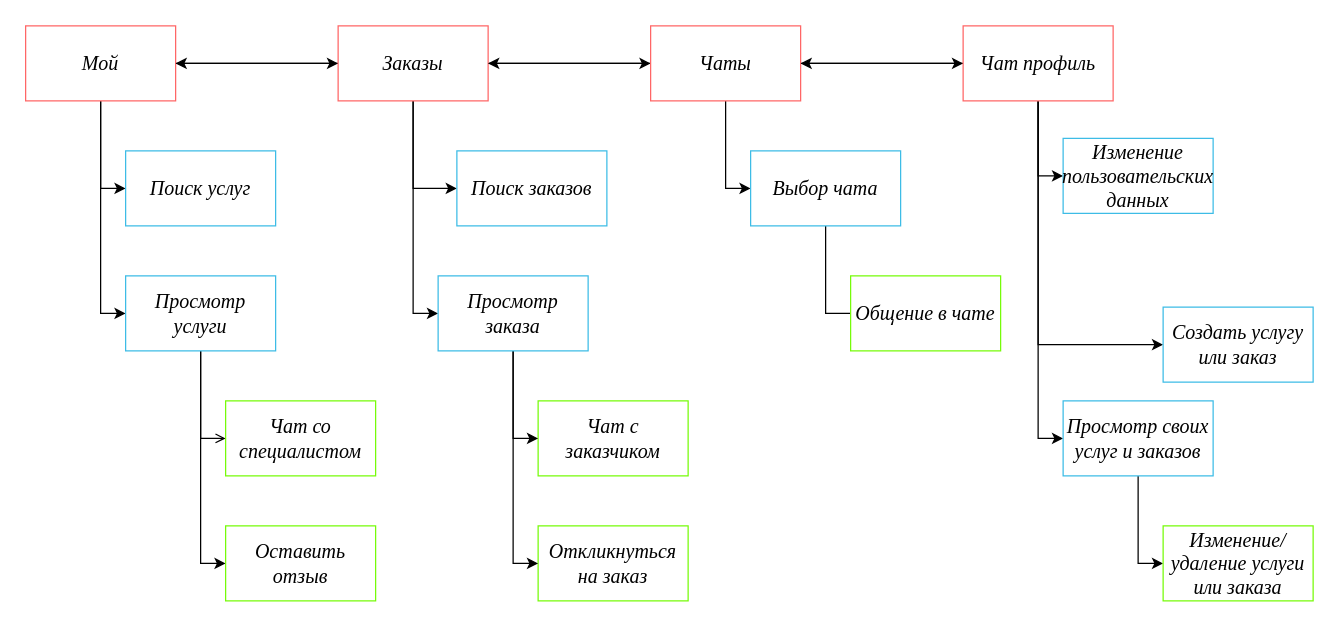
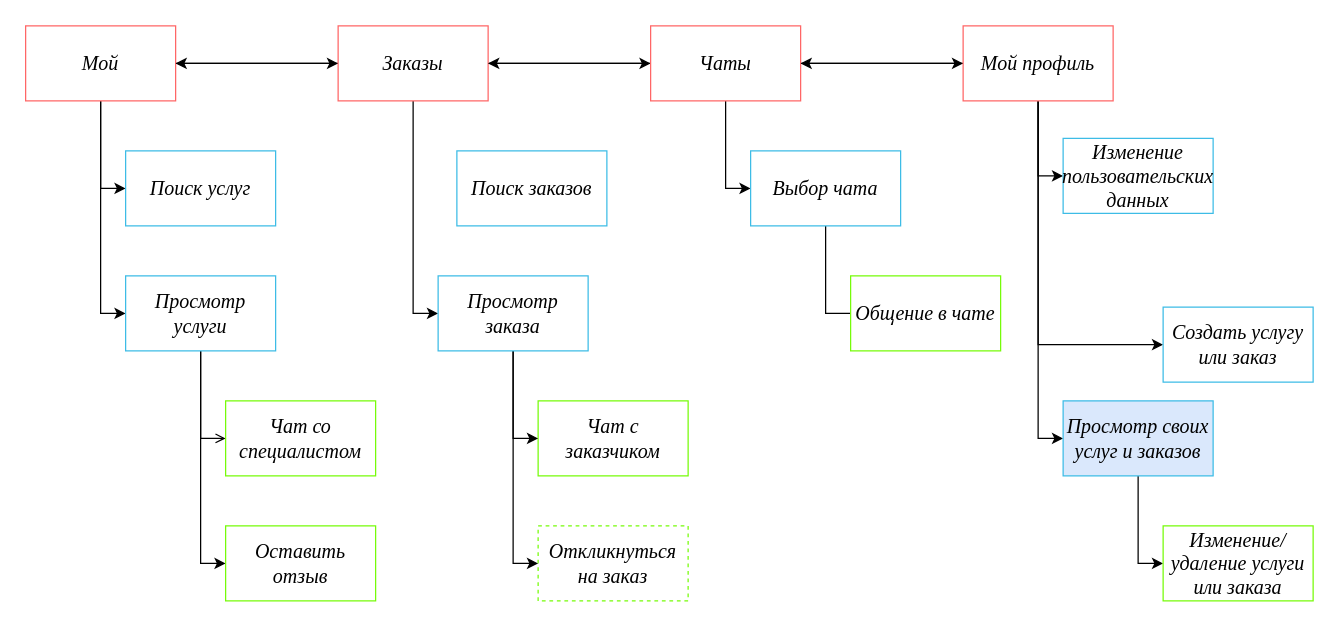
  <mxCell id="0" />
  <mxCell id="1" parent="0" />
  <mxCell id="2" style="edgeStyle=orthogonalEdgeStyle;rounded=0;orthogonalLoop=1;jettySize=auto;html=1;exitX=0.5;exitY=1;exitDx=0;exitDy=0;entryX=0;entryY=0.5;entryDx=0;entryDy=0;fontSize=16;" parent="1" source="5" target="20" edge="1"><mxGeometry relative="1" as="geometry" /></mxCell>
  <mxCell id="3" style="edgeStyle=orthogonalEdgeStyle;rounded=0;orthogonalLoop=1;jettySize=auto;html=1;exitX=0.5;exitY=1;exitDx=0;exitDy=0;entryX=0;entryY=0.5;entryDx=0;entryDy=0;fontSize=16;" parent="1" source="5" target="19" edge="1"><mxGeometry relative="1" as="geometry"><mxPoint x="60" y="240" as="targetPoint" /></mxGeometry></mxCell>
  <mxCell id="4" style="edgeStyle=orthogonalEdgeStyle;rounded=0;orthogonalLoop=1;jettySize=auto;html=1;exitX=1;exitY=0.5;exitDx=0;exitDy=0;entryX=0;entryY=0.5;entryDx=0;entryDy=0;fontSize=16;" parent="1" source="5" target="10" edge="1"><mxGeometry relative="1" as="geometry" /></mxCell>
  <mxCell id="5" value="Мой" style="rounded=0;whiteSpace=wrap;html=1;fontFamily=GOST type A Regular;fontSource=https%3A%2F%2Fwebfonts.pro%2Flight-fonts%2F123-gost_type_a.html;fontStyle=2;strokeColor=#ff6666;fontSize=16;" parent="1" vertex="1"><mxGeometry x="20" y="20" width="120" height="60" as="geometry" /></mxCell>
- <mxCell id="6" style="edgeStyle=orthogonalEdgeStyle;rounded=0;orthogonalLoop=1;jettySize=auto;html=1;exitX=0.5;exitY=1;exitDx=0;exitDy=0;entryX=0;entryY=0.5;entryDx=0;entryDy=0;fontSize=16;" parent="1" source="10" target="11" edge="1"><mxGeometry relative="1" as="geometry" /></mxCell>
  <mxCell id="7" style="edgeStyle=orthogonalEdgeStyle;rounded=0;orthogonalLoop=1;jettySize=auto;html=1;exitX=0.5;exitY=1;exitDx=0;exitDy=0;entryX=0;entryY=0.5;entryDx=0;entryDy=0;fontSize=16;" parent="1" source="10" target="31" edge="1"><mxGeometry relative="1" as="geometry" /></mxCell>
  <mxCell id="8" style="edgeStyle=orthogonalEdgeStyle;rounded=0;orthogonalLoop=1;jettySize=auto;html=1;exitX=0;exitY=0.5;exitDx=0;exitDy=0;entryX=1;entryY=0.5;entryDx=0;entryDy=0;fontSize=16;" parent="1" source="10" target="5" edge="1"><mxGeometry relative="1" as="geometry" /></mxCell>
  <mxCell id="9" style="edgeStyle=orthogonalEdgeStyle;rounded=0;orthogonalLoop=1;jettySize=auto;html=1;exitX=1;exitY=0.5;exitDx=0;exitDy=0;entryX=0;entryY=0.5;entryDx=0;entryDy=0;fontSize=16;" parent="1" source="10" target="16" edge="1"><mxGeometry relative="1" as="geometry" /></mxCell>
  <mxCell id="10" value="Заказы" style="rounded=0;whiteSpace=wrap;html=1;fontFamily=GOST type A Regular;fontSource=https%3A%2F%2Fwebfonts.pro%2Flight-fonts%2F123-gost_type_a.html;fontStyle=2;strokeColor=#ff6666;fontSize=16;" parent="1" vertex="1"><mxGeometry x="270" y="20" width="120" height="60" as="geometry" /></mxCell>
  <mxCell id="11" value="Поиск заказов" style="rounded=0;whiteSpace=wrap;html=1;fontFamily=GOST type A Regular;fontSource=https%3A%2F%2Fwebfonts.pro%2Flight-fonts%2F123-gost_type_a.html;fontStyle=2;strokeColor=#3dbce6;fontSize=16;" parent="1" vertex="1"><mxGeometry x="365" y="120" width="120" height="60" as="geometry" /></mxCell>
  <mxCell id="12" value="Чат с заказчиком" style="rounded=0;whiteSpace=wrap;html=1;fontFamily=GOST type A Regular;fontSource=https%3A%2F%2Fwebfonts.pro%2Flight-fonts%2F123-gost_type_a.html;fontStyle=2;strokeColor=#76fb09;fontSize=16;" parent="1" vertex="1"><mxGeometry x="430" y="320" width="120" height="60" as="geometry" /></mxCell>
  <mxCell id="13" style="edgeStyle=orthogonalEdgeStyle;rounded=0;orthogonalLoop=1;jettySize=auto;html=1;exitX=0.5;exitY=1;exitDx=0;exitDy=0;entryX=0;entryY=0.5;entryDx=0;entryDy=0;fontSize=16;" parent="1" source="16" target="33" edge="1"><mxGeometry relative="1" as="geometry" /></mxCell>
  <mxCell id="14" style="edgeStyle=orthogonalEdgeStyle;rounded=0;orthogonalLoop=1;jettySize=auto;html=1;exitX=0;exitY=0.5;exitDx=0;exitDy=0;entryX=1;entryY=0.5;entryDx=0;entryDy=0;fontSize=16;" parent="1" source="16" target="10" edge="1"><mxGeometry relative="1" as="geometry" /></mxCell>
  <mxCell id="15" style="edgeStyle=orthogonalEdgeStyle;rounded=0;orthogonalLoop=1;jettySize=auto;html=1;exitX=1;exitY=0.5;exitDx=0;exitDy=0;entryX=0;entryY=0.5;entryDx=0;entryDy=0;fontSize=16;" parent="1" source="16" target="26" edge="1"><mxGeometry relative="1" as="geometry" /></mxCell>
  <mxCell id="16" value="Чаты" style="rounded=0;whiteSpace=wrap;html=1;fontFamily=GOST type A Regular;fontSource=https%3A%2F%2Fwebfonts.pro%2Flight-fonts%2F123-gost_type_a.html;fontStyle=2;strokeColor=#ff6666;fontSize=16;" parent="1" vertex="1"><mxGeometry x="520" y="20" width="120" height="60" as="geometry" /></mxCell>
  <mxCell id="17" style="edgeStyle=orthogonalEdgeStyle;rounded=0;orthogonalLoop=1;jettySize=auto;html=1;exitX=0.5;exitY=1;exitDx=0;exitDy=0;entryX=0;entryY=0.5;entryDx=0;entryDy=0;fontSize=16;endArrow=open;" parent="1" source="19" target="27" edge="1"><mxGeometry relative="1" as="geometry" /></mxCell>
  <mxCell id="18" style="edgeStyle=orthogonalEdgeStyle;rounded=0;orthogonalLoop=1;jettySize=auto;html=1;exitX=0.5;exitY=1;exitDx=0;exitDy=0;entryX=0;entryY=0.5;entryDx=0;entryDy=0;fontSize=16;" parent="1" source="19" target="28" edge="1"><mxGeometry relative="1" as="geometry" /></mxCell>
  <mxCell id="19" value="Просмотр услуги" style="rounded=0;whiteSpace=wrap;html=1;fontFamily=GOST type A Regular;fontSource=https%3A%2F%2Fwebfonts.pro%2Flight-fonts%2F123-gost_type_a.html;fontStyle=2;strokeColor=#3dbce6;fontSize=16;" parent="1" vertex="1"><mxGeometry x="100" y="220" width="120" height="60" as="geometry" /></mxCell>
  <mxCell id="20" value="Поиск услуг" style="rounded=0;whiteSpace=wrap;html=1;fontFamily=GOST type A Regular;fontSource=https%3A%2F%2Fwebfonts.pro%2Flight-fonts%2F123-gost_type_a.html;fontStyle=2;strokeColor=#3dbce6;fontSize=16;" parent="1" vertex="1"><mxGeometry x="100" y="120" width="120" height="60" as="geometry" /></mxCell>
- <mxCell id="21" value="Откликнуться на заказ" style="rounded=0;whiteSpace=wrap;html=1;fontFamily=GOST type A Regular;fontSource=https%3A%2F%2Fwebfonts.pro%2Flight-fonts%2F123-gost_type_a.html;fontStyle=2;strokeColor=#76fb09;fontSize=16;" parent="1" vertex="1"><mxGeometry x="430" y="420" width="120" height="60" as="geometry" /></mxCell>
+ <mxCell id="21" value="Откликнуться на заказ" style="rounded=0;whiteSpace=wrap;html=1;fontFamily=GOST type A Regular;fontSource=https%3A%2F%2Fwebfonts.pro%2Flight-fonts%2F123-gost_type_a.html;fontStyle=2;strokeColor=#76fb09;fontSize=16;dashed=1;" parent="1" vertex="1"><mxGeometry x="430" y="420" width="120" height="60" as="geometry" /></mxCell>
  <mxCell id="22" style="edgeStyle=orthogonalEdgeStyle;rounded=0;orthogonalLoop=1;jettySize=auto;html=1;exitX=0.5;exitY=1;exitDx=0;exitDy=0;entryX=0;entryY=0.5;entryDx=0;entryDy=0;fontSize=16;" parent="1" source="26" target="35" edge="1"><mxGeometry relative="1" as="geometry" /></mxCell>
  <mxCell id="23" style="edgeStyle=orthogonalEdgeStyle;rounded=0;orthogonalLoop=1;jettySize=auto;html=1;exitX=0.5;exitY=1;exitDx=0;exitDy=0;entryX=0;entryY=0.5;entryDx=0;entryDy=0;fontSize=16;" parent="1" source="26" target="37" edge="1"><mxGeometry relative="1" as="geometry" /></mxCell>
  <mxCell id="24" style="edgeStyle=orthogonalEdgeStyle;rounded=0;orthogonalLoop=1;jettySize=auto;html=1;exitX=0.5;exitY=1;exitDx=0;exitDy=0;entryX=0;entryY=0.5;entryDx=0;entryDy=0;fontSize=16;" parent="1" source="26" target="38" edge="1"><mxGeometry relative="1" as="geometry" /></mxCell>
  <mxCell id="25" style="edgeStyle=orthogonalEdgeStyle;rounded=0;orthogonalLoop=1;jettySize=auto;html=1;exitX=0;exitY=0.5;exitDx=0;exitDy=0;fontSize=16;" parent="1" source="26" target="16" edge="1"><mxGeometry relative="1" as="geometry" /></mxCell>
- <mxCell id="26" value="Чат профиль" style="rounded=0;whiteSpace=wrap;html=1;fontFamily=GOST type A Regular;fontSource=https%3A%2F%2Fwebfonts.pro%2Flight-fonts%2F123-gost_type_a.html;fontStyle=2;strokeColor=#ff6666;fontSize=16;" parent="1" vertex="1"><mxGeometry x="770" y="20" width="120" height="60" as="geometry" /></mxCell>
+ <mxCell id="26" value="Мой профиль" style="rounded=0;whiteSpace=wrap;html=1;fontFamily=GOST type A Regular;fontSource=https%3A%2F%2Fwebfonts.pro%2Flight-fonts%2F123-gost_type_a.html;fontStyle=2;strokeColor=#ff6666;fontSize=16;" parent="1" vertex="1"><mxGeometry x="770" y="20" width="120" height="60" as="geometry" /></mxCell>
  <mxCell id="27" value="Чат со специалистом" style="rounded=0;whiteSpace=wrap;html=1;fontFamily=GOST type A Regular;fontSource=https%3A%2F%2Fwebfonts.pro%2Flight-fonts%2F123-gost_type_a.html;fontStyle=2;strokeColor=#76fb09;fontSize=16;" parent="1" vertex="1"><mxGeometry x="180" y="320" width="120" height="60" as="geometry" /></mxCell>
  <mxCell id="28" value="Оставить отзыв" style="rounded=0;whiteSpace=wrap;html=1;fontFamily=GOST type A Regular;fontSource=https%3A%2F%2Fwebfonts.pro%2Flight-fonts%2F123-gost_type_a.html;fontStyle=2;strokeColor=#76fb09;fontSize=16;" parent="1" vertex="1"><mxGeometry x="180" y="420" width="120" height="60" as="geometry" /></mxCell>
  <mxCell id="29" style="edgeStyle=orthogonalEdgeStyle;rounded=0;orthogonalLoop=1;jettySize=auto;html=1;exitX=0.5;exitY=1;exitDx=0;exitDy=0;entryX=0;entryY=0.5;entryDx=0;entryDy=0;fontSize=16;" parent="1" source="31" target="12" edge="1"><mxGeometry relative="1" as="geometry" /></mxCell>
  <mxCell id="30" style="edgeStyle=orthogonalEdgeStyle;rounded=0;orthogonalLoop=1;jettySize=auto;html=1;exitX=0.5;exitY=1;exitDx=0;exitDy=0;entryX=0;entryY=0.5;entryDx=0;entryDy=0;fontSize=16;" parent="1" source="31" target="21" edge="1"><mxGeometry relative="1" as="geometry" /></mxCell>
  <mxCell id="31" value="Просмотр заказа" style="rounded=0;whiteSpace=wrap;html=1;fontFamily=GOST type A Regular;fontSource=https%3A%2F%2Fwebfonts.pro%2Flight-fonts%2F123-gost_type_a.html;fontStyle=2;strokeColor=#3dbce6;fontSize=16;" parent="1" vertex="1"><mxGeometry x="350" y="220" width="120" height="60" as="geometry" /></mxCell>
  <mxCell id="32" style="edgeStyle=orthogonalEdgeStyle;rounded=0;orthogonalLoop=1;jettySize=auto;html=1;exitX=0.5;exitY=1;exitDx=0;exitDy=0;entryX=0;entryY=0.5;entryDx=0;entryDy=0;fontSize=16;endArrow=none;" parent="1" source="33" target="34" edge="1"><mxGeometry relative="1" as="geometry" /></mxCell>
  <mxCell id="33" value="Выбор чата" style="rounded=0;whiteSpace=wrap;html=1;fontFamily=GOST type A Regular;fontSource=https%3A%2F%2Fwebfonts.pro%2Flight-fonts%2F123-gost_type_a.html;fontStyle=2;strokeColor=#3dbce6;fontSize=16;" parent="1" vertex="1"><mxGeometry x="600" y="120" width="120" height="60" as="geometry" /></mxCell>
  <mxCell id="34" value="Общение в чате" style="rounded=0;whiteSpace=wrap;html=1;fontFamily=GOST type A Regular;fontSource=https%3A%2F%2Fwebfonts.pro%2Flight-fonts%2F123-gost_type_a.html;fontStyle=2;strokeColor=#76fb09;fontSize=16;" parent="1" vertex="1"><mxGeometry x="680" y="220" width="120" height="60" as="geometry" /></mxCell>
  <mxCell id="35" value="Изменение пользовательских&lt;br style=&quot;font-size: 16px;&quot;&gt;данных" style="rounded=0;whiteSpace=wrap;html=1;fontFamily=GOST type A Regular;fontSource=https%3A%2F%2Fwebfonts.pro%2Flight-fonts%2F123-gost_type_a.html;fontStyle=2;strokeColor=#3dbce6;fontSize=16;" parent="1" vertex="1"><mxGeometry x="850" y="110" width="120" height="60" as="geometry" /></mxCell>
  <mxCell id="36" style="edgeStyle=orthogonalEdgeStyle;rounded=0;orthogonalLoop=1;jettySize=auto;html=1;exitX=0.5;exitY=1;exitDx=0;exitDy=0;entryX=0;entryY=0.5;entryDx=0;entryDy=0;fontSize=16;" parent="1" source="37" target="39" edge="1"><mxGeometry relative="1" as="geometry" /></mxCell>
- <mxCell id="37" value="Просмотр своих услуг и заказов" style="rounded=0;whiteSpace=wrap;html=1;fontFamily=GOST type A Regular;fontSource=https%3A%2F%2Fwebfonts.pro%2Flight-fonts%2F123-gost_type_a.html;fontStyle=2;strokeColor=#3dbce6;fontSize=16;" parent="1" vertex="1"><mxGeometry x="850" y="320" width="120" height="60" as="geometry" /></mxCell>
+ <mxCell id="37" value="Просмотр своих услуг и заказов" style="rounded=0;whiteSpace=wrap;html=1;fontFamily=GOST type A Regular;fontSource=https%3A%2F%2Fwebfonts.pro%2Flight-fonts%2F123-gost_type_a.html;fontStyle=2;strokeColor=#3dbce6;fontSize=16;fillColor=#dae8fc;" parent="1" vertex="1"><mxGeometry x="850" y="320" width="120" height="60" as="geometry" /></mxCell>
  <mxCell id="38" value="Создать услугу или заказ" style="rounded=0;whiteSpace=wrap;html=1;fontFamily=GOST type A Regular;fontSource=https%3A%2F%2Fwebfonts.pro%2Flight-fonts%2F123-gost_type_a.html;fontStyle=2;strokeColor=#3dbce6;fontSize=16;" parent="1" vertex="1"><mxGeometry x="930" y="245" width="120" height="60" as="geometry" /></mxCell>
  <mxCell id="39" value="Изменение/удаление услуги или заказа" style="rounded=0;whiteSpace=wrap;html=1;fontFamily=GOST type A Regular;fontSource=https%3A%2F%2Fwebfonts.pro%2Flight-fonts%2F123-gost_type_a.html;fontStyle=2;strokeColor=#76fb09;fontSize=16;" parent="1" vertex="1"><mxGeometry x="930" y="420" width="120" height="60" as="geometry" /></mxCell>
